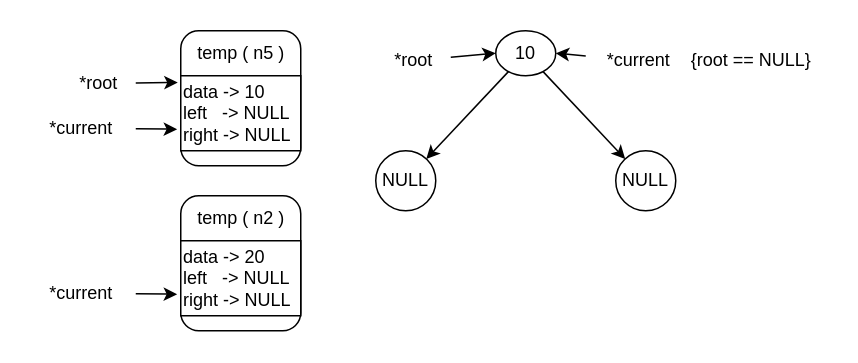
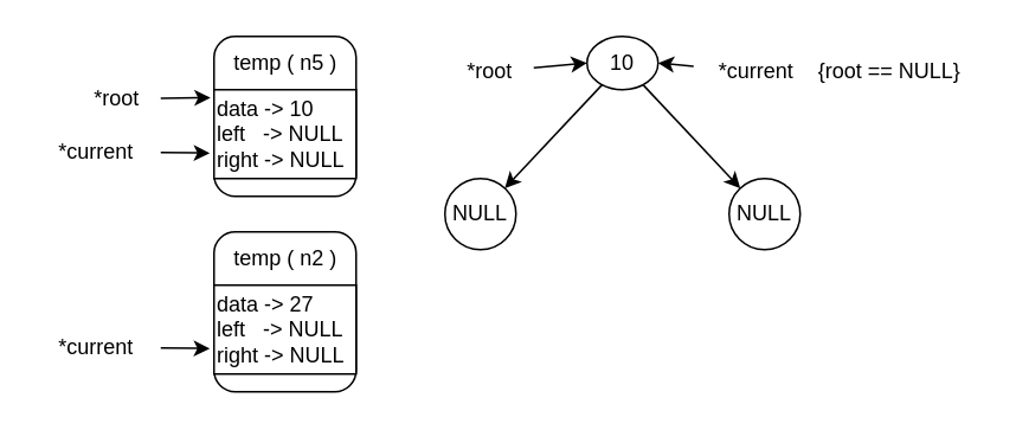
  <mxCell id="0" />
  <mxCell id="1" parent="0" />
  <mxCell id="2" value="" style="edgeStyle=none;html=1;" edge="1" parent="1" source="4" target="17"><mxGeometry relative="1" as="geometry" /></mxCell>
  <mxCell id="3" value="" style="edgeStyle=none;html=1;" edge="1" parent="1" source="4" target="18"><mxGeometry relative="1" as="geometry" /></mxCell>
  <mxCell id="4" value="10" style="ellipse;whiteSpace=wrap;html=1;" vertex="1" parent="1"><mxGeometry x="330" y="20" width="40" height="30" as="geometry" /></mxCell>
  <mxCell id="5" value="" style="group" vertex="1" connectable="0" parent="1"><mxGeometry x="120" y="20" width="80" height="90" as="geometry" /></mxCell>
  <mxCell id="6" value="" style="rounded=1;whiteSpace=wrap;html=1;" vertex="1" parent="5"><mxGeometry width="80" height="90" as="geometry" /></mxCell>
  <mxCell id="7" value="temp ( n5 )" style="text;html=1;align=center;verticalAlign=middle;resizable=0;points=[];autosize=1;strokeColor=none;fillColor=none;" vertex="1" parent="5"><mxGeometry width="80" height="30" as="geometry" /></mxCell>
  <mxCell id="8" value="data -&amp;gt; 10&lt;br&gt;left&amp;nbsp; &amp;nbsp;-&amp;gt; NULL&amp;nbsp;&lt;br&gt;right -&amp;gt; NULL" style="rounded=0;whiteSpace=wrap;html=1;align=left;" vertex="1" parent="5"><mxGeometry y="30" width="80" height="50" as="geometry" /></mxCell>
  <mxCell id="9" style="edgeStyle=none;html=1;entryX=-0.03;entryY=0.713;entryDx=0;entryDy=0;entryPerimeter=0;" edge="1" parent="1" source="10" target="8"><mxGeometry relative="1" as="geometry" /></mxCell>
  <mxCell id="10" value="*current&amp;nbsp;" style="text;html=1;align=center;verticalAlign=middle;resizable=0;points=[];autosize=1;strokeColor=none;fillColor=none;" vertex="1" parent="1"><mxGeometry x="20" y="70" width="70" height="30" as="geometry" /></mxCell>
  <mxCell id="11" style="edgeStyle=none;html=1;entryX=-0.025;entryY=0.09;entryDx=0;entryDy=0;entryPerimeter=0;" edge="1" parent="1" source="12" target="8"><mxGeometry relative="1" as="geometry" /></mxCell>
  <mxCell id="12" value="*root" style="text;html=1;align=center;verticalAlign=middle;resizable=0;points=[];autosize=1;strokeColor=none;fillColor=none;" vertex="1" parent="1"><mxGeometry x="40" y="40" width="50" height="30" as="geometry" /></mxCell>
  <mxCell id="13" style="edgeStyle=none;html=1;entryX=0;entryY=0.5;entryDx=0;entryDy=0;" edge="1" source="14" parent="1" target="4"><mxGeometry relative="1" as="geometry"><mxPoint x="330" y="40" as="targetPoint" /></mxGeometry></mxCell>
  <mxCell id="14" value="*root" style="text;html=1;align=center;verticalAlign=middle;resizable=0;points=[];autosize=1;strokeColor=none;fillColor=none;" vertex="1" parent="1"><mxGeometry x="250" y="25" width="50" height="30" as="geometry" /></mxCell>
  <mxCell id="15" style="edgeStyle=none;html=1;entryX=1;entryY=0.5;entryDx=0;entryDy=0;" edge="1" parent="1" source="16" target="4"><mxGeometry relative="1" as="geometry"><mxPoint x="380" y="40" as="targetPoint" /></mxGeometry></mxCell>
  <mxCell id="16" value="*current" style="text;html=1;align=center;verticalAlign=middle;resizable=0;points=[];autosize=1;strokeColor=none;fillColor=none;" vertex="1" parent="1"><mxGeometry x="390" y="25" width="70" height="30" as="geometry" /></mxCell>
  <mxCell id="17" value="NULL" style="ellipse;whiteSpace=wrap;html=1;" vertex="1" parent="1"><mxGeometry x="250" y="100" width="40" height="40" as="geometry" /></mxCell>
  <mxCell id="18" value="NULL" style="ellipse;whiteSpace=wrap;html=1;" vertex="1" parent="1"><mxGeometry x="410" y="100" width="40" height="40" as="geometry" /></mxCell>
  <mxCell id="19" value="" style="group" vertex="1" connectable="0" parent="1"><mxGeometry x="120" y="130" width="80" height="90" as="geometry" /></mxCell>
  <mxCell id="20" value="" style="rounded=1;whiteSpace=wrap;html=1;" vertex="1" parent="19"><mxGeometry width="80" height="90" as="geometry" /></mxCell>
  <mxCell id="21" value="temp ( n2 )" style="text;html=1;align=center;verticalAlign=middle;resizable=0;points=[];autosize=1;strokeColor=none;fillColor=none;" vertex="1" parent="19"><mxGeometry width="80" height="30" as="geometry" /></mxCell>
- <mxCell id="22" value="data -&amp;gt; 20&lt;br&gt;left&amp;nbsp; &amp;nbsp;-&amp;gt; NULL&amp;nbsp;&lt;br&gt;right -&amp;gt; NULL" style="rounded=0;whiteSpace=wrap;html=1;align=left;" vertex="1" parent="19"><mxGeometry y="30" width="80" height="50" as="geometry" /></mxCell>
+ <mxCell id="22" value="data -&amp;gt; 27&lt;br&gt;left&amp;nbsp; &amp;nbsp;-&amp;gt; NULL&amp;nbsp;&lt;br&gt;right -&amp;gt; NULL" style="rounded=0;whiteSpace=wrap;html=1;align=left;" vertex="1" parent="19"><mxGeometry y="30" width="80" height="50" as="geometry" /></mxCell>
  <mxCell id="23" style="edgeStyle=none;html=1;entryX=-0.03;entryY=0.713;entryDx=0;entryDy=0;entryPerimeter=0;" edge="1" source="24" target="22" parent="1"><mxGeometry relative="1" as="geometry" /></mxCell>
  <mxCell id="24" value="*current&amp;nbsp;" style="text;html=1;align=center;verticalAlign=middle;resizable=0;points=[];autosize=1;strokeColor=none;fillColor=none;" vertex="1" parent="1"><mxGeometry x="20" y="180" width="70" height="30" as="geometry" /></mxCell>
  <mxCell id="25" value="{root == NULL}" style="text;html=1;align=center;verticalAlign=middle;resizable=0;points=[];autosize=1;strokeColor=none;fillColor=none;" vertex="1" parent="1"><mxGeometry x="450" y="25" width="100" height="30" as="geometry" /></mxCell>
